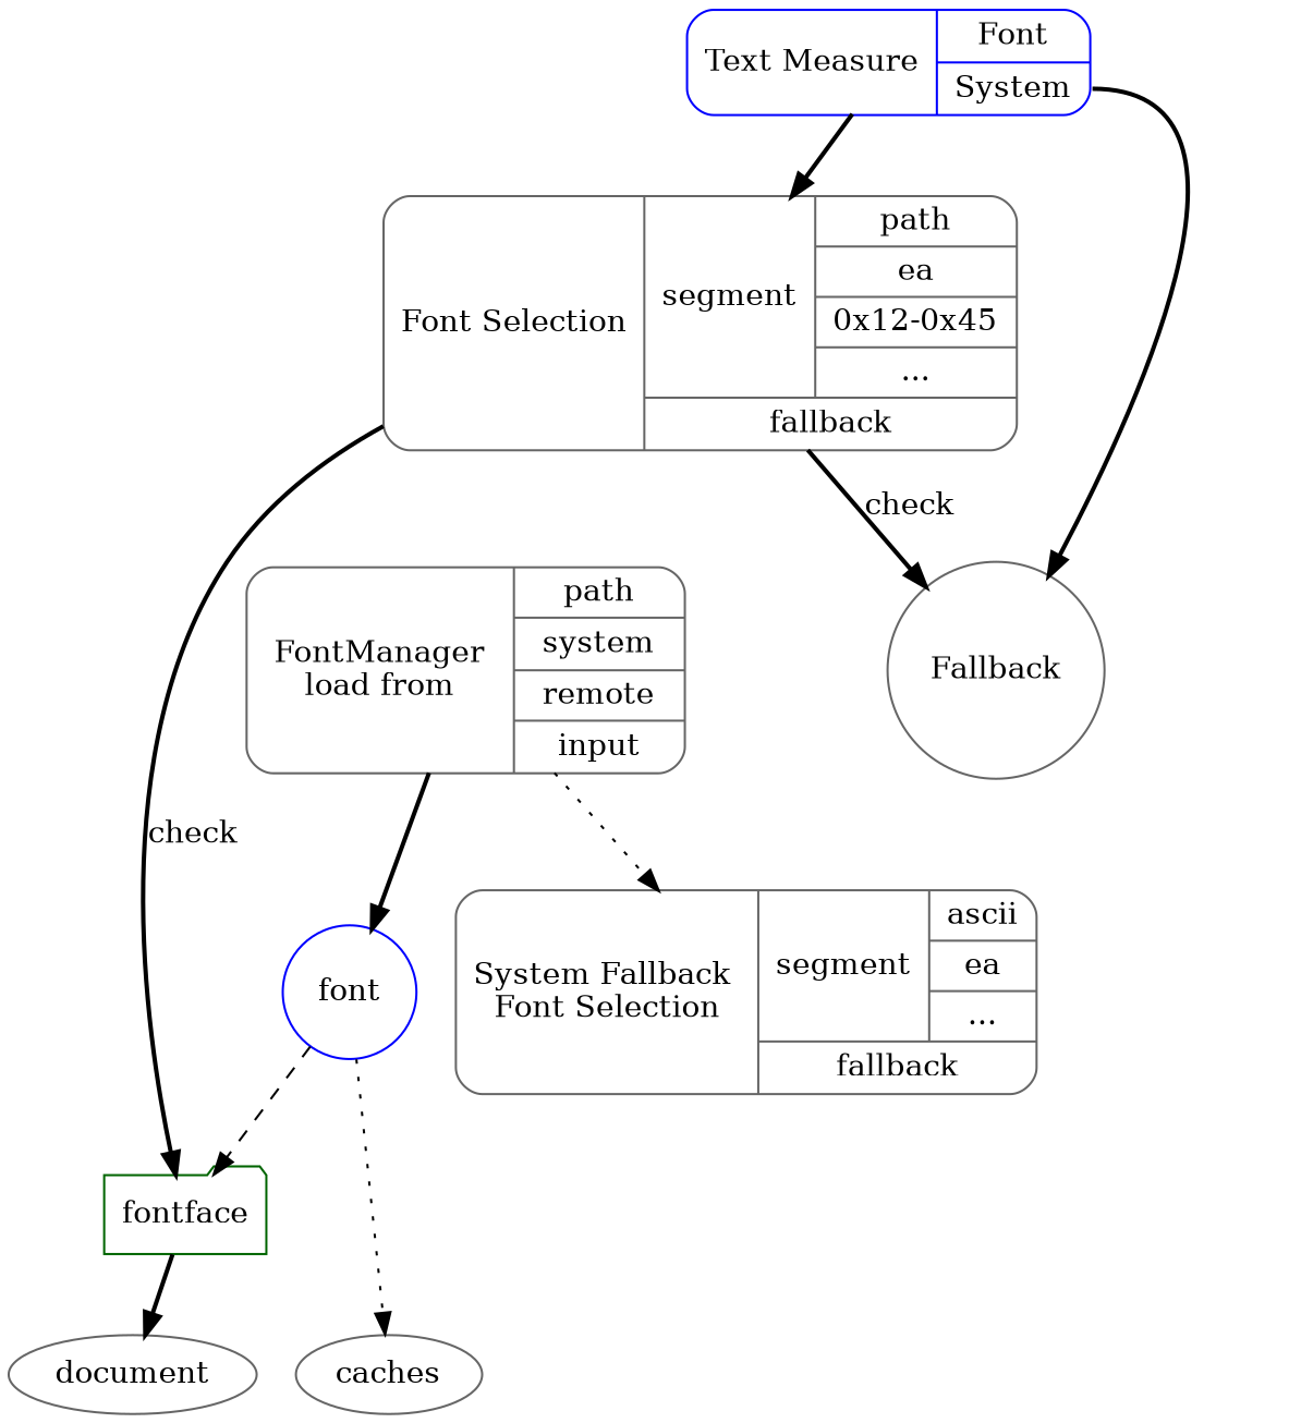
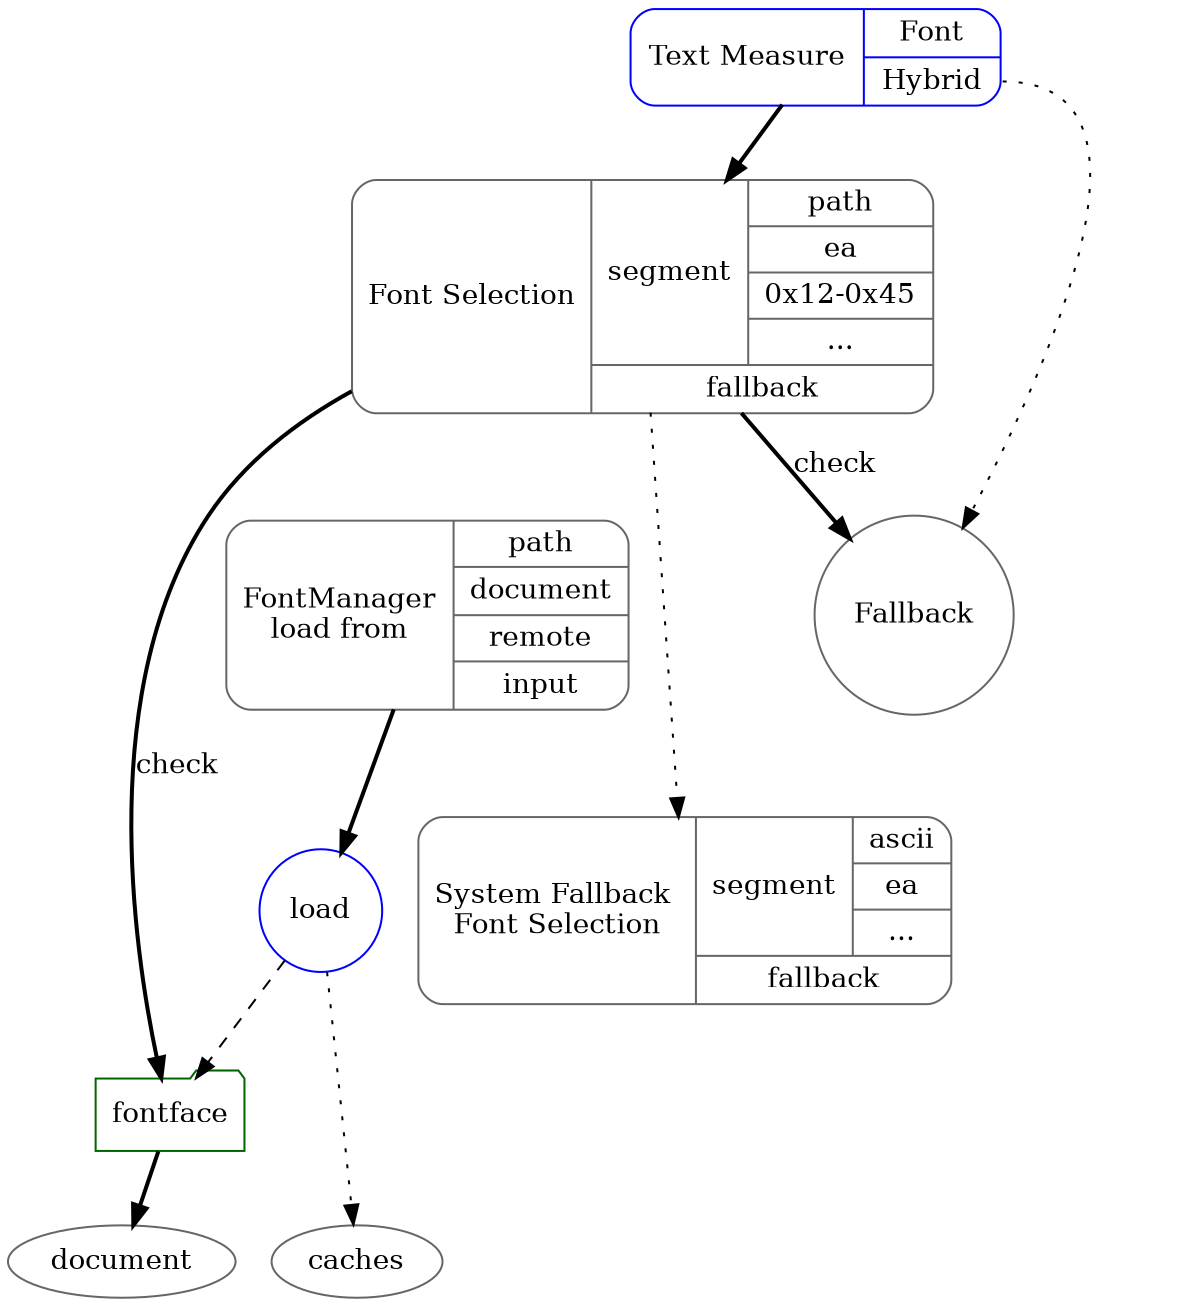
  digraph {
    node [color=gray40 shape=Mrecord]
    edge [style=bold]
-   n1 [label="FontManager\nload from|{path|system|remote|input}"]
+   n1 [label="FontManager\nload from|{path|document|remote|input}"]
    n2 [label=Fallback shape=circle]
    n3 [label=caches shape=ellipse]
    document [shape=ellipse]
-   font [color=blue shape=circle]
-   n6 [color=blue label="Text Measure|{<font>Font|<hybrid>System}"]
+   font [color=blue shape=circle label=load]
+   n6 [color=blue label="Text Measure|{<font>Font|<hybrid>Hybrid}"]
    n7 [label="Font Selection | { {<segment>segment | { path | ea | 0x12-0x45|... }} | <fallback>fallback}"]
    n8 [label="System Fallback \nFont Selection | { {<segment>segment | { ascii | ea | ... }} | <fallback>fallback}"]
    fontface [color=darkgreen shape=folder]
    subgraph sub_1 {
      rank=same
      n1
      n2
    }
    subgraph sub_2 {
      rank=same
      n3
      document
    }
    n1 -> font
    font -> n3 [style=dotted]
    font -> fontface [style=dashed]
-   n6 -> n2 [tailport=hybrid]
+   n6 -> n2 [style=dotted tailport=hybrid]
    n6 -> n7
    n7 -> n2 [label=check]
-   n1 -> n8 [style=dotted]
+   n7 -> n8 [style=dotted]
    n7 -> fontface [label=check]
    fontface -> document
  }
